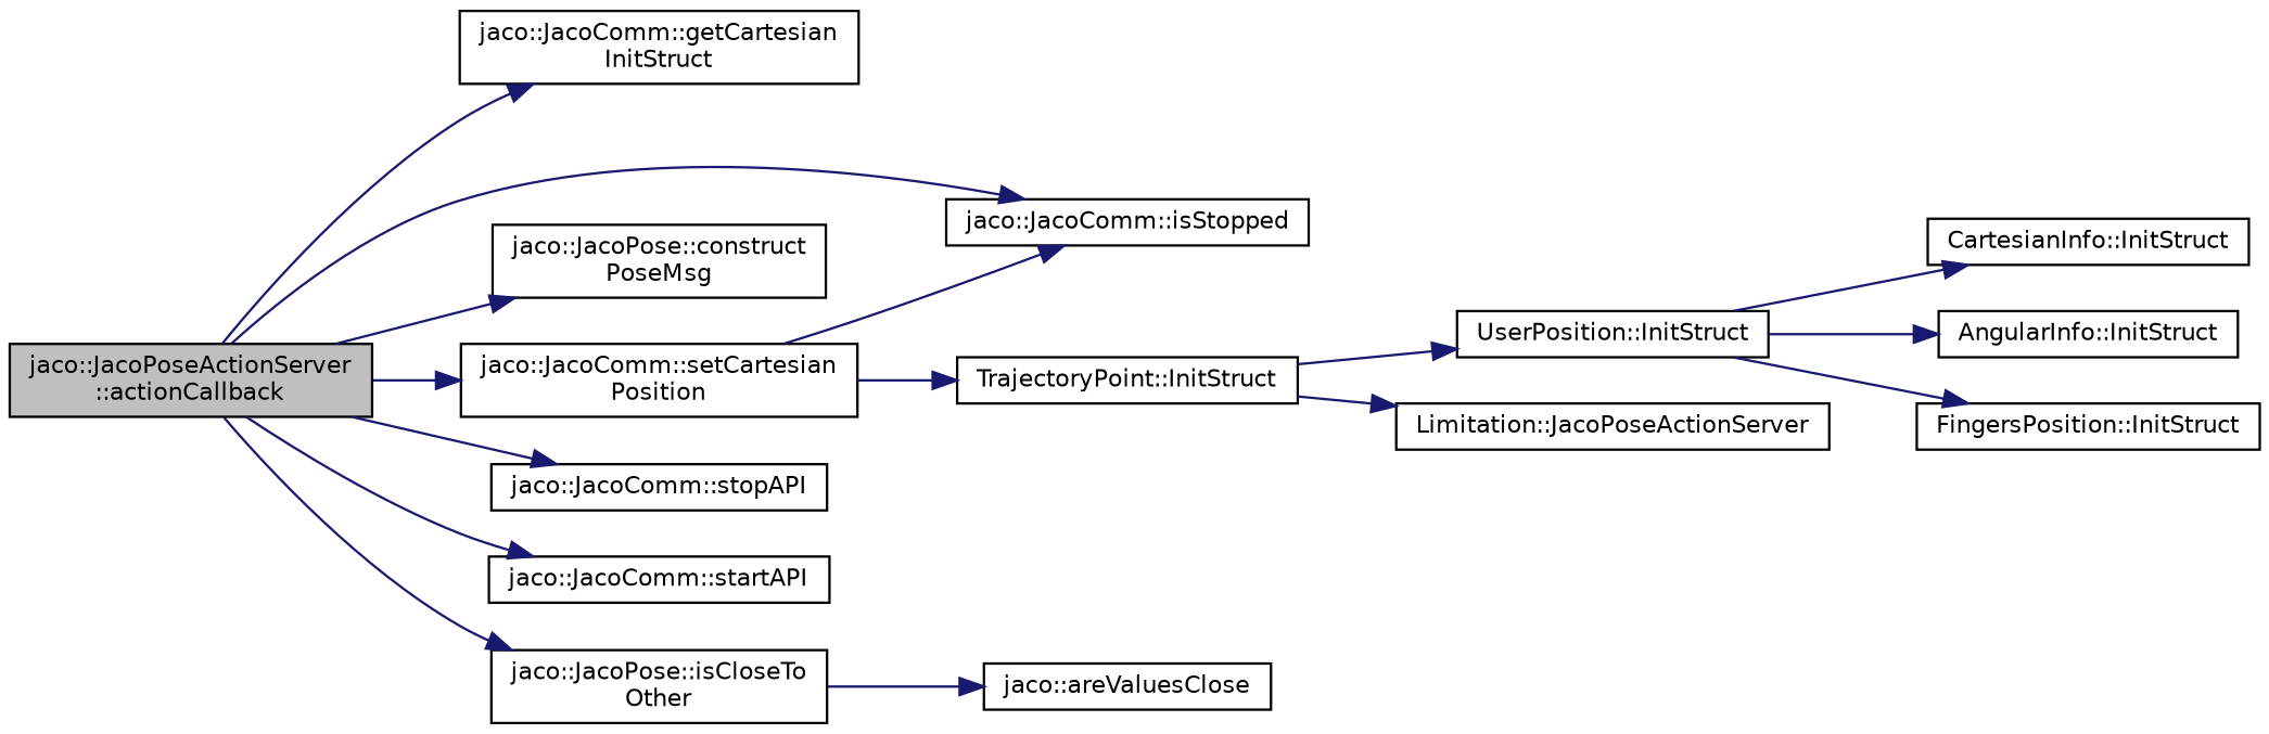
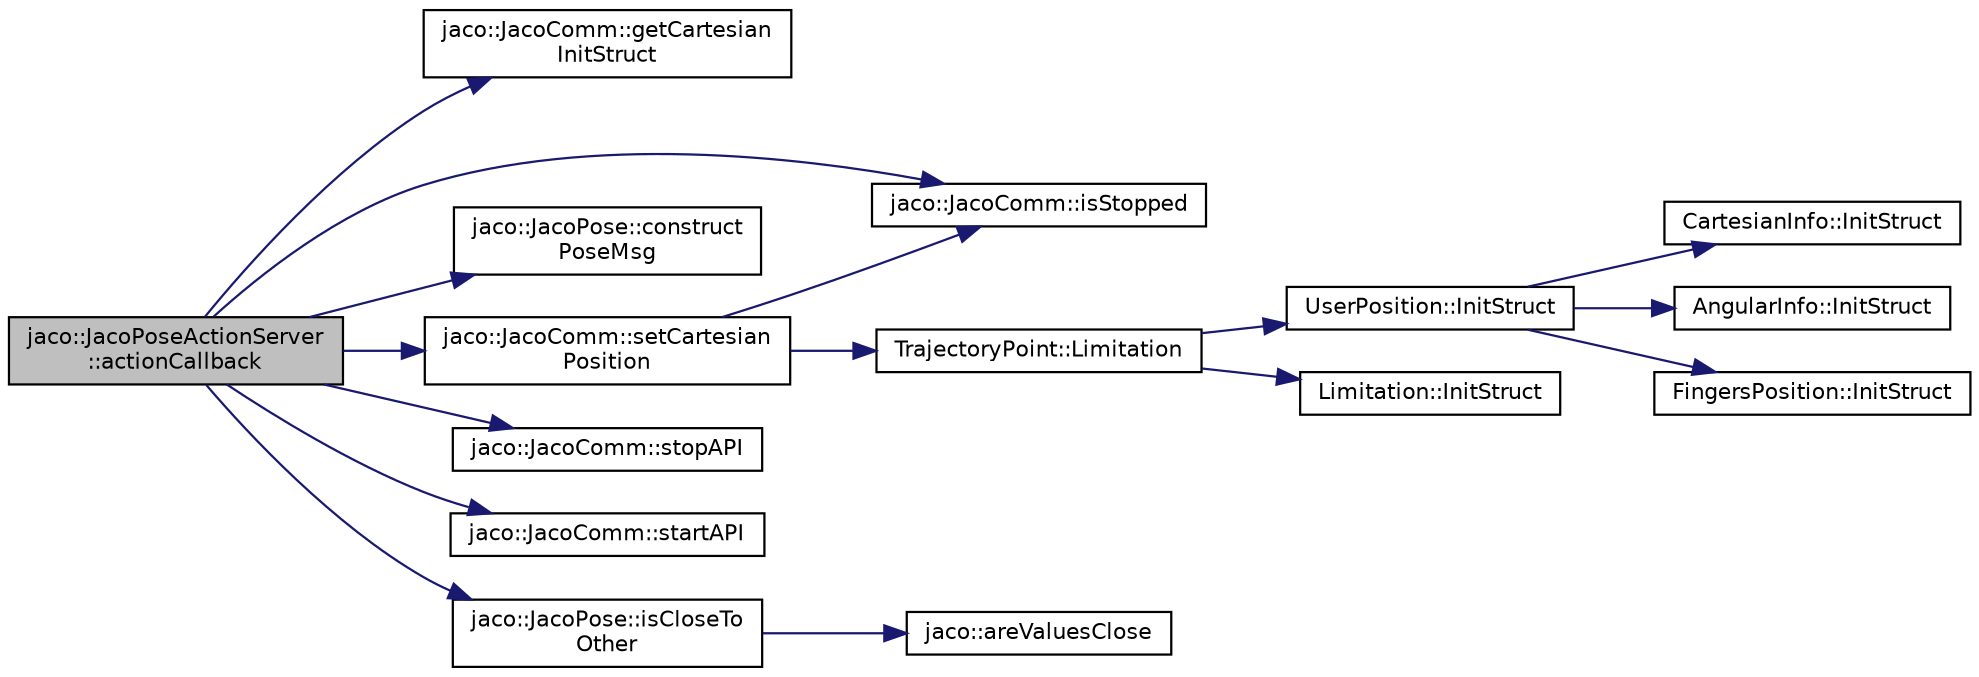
  digraph {
    rankdir=LR
    node [color=black fillcolor=white fontname=Helvetica fontsize=10 shape=record style=filled]
    edge [color=midnightblue fontname=Helvetica fontsize=10 labelfontname=Helvetica labelfontsize=10 style=solid]
    n1 [fillcolor=grey75 fontcolor=black height=0.2 label="jaco::JacoPoseActionServer\l::actionCallback" width=0.4]
    n2 [height=0.2 label="jaco::JacoComm::getCartesian\lInitStruct" width=0.4]
    n3 [height=0.2 label="jaco::JacoComm::isStopped" width=0.4]
    n4 [height=0.2 label="jaco::JacoPose::construct\lPoseMsg" width=0.4]
    n5 [height=0.2 label="jaco::JacoComm::setCartesian\lPosition" width=0.4]
    n6 [height=0.2 label="jaco::JacoComm::stopAPI" width=0.4]
    n7 [height=0.2 label="jaco::JacoComm::startAPI" width=0.4]
    n8 [height=0.2 label="jaco::JacoPose::isCloseTo\lOther" width=0.4]
-   n9 [height=0.2 label="TrajectoryPoint::InitStruct" width=0.4]
+   n9 [height=0.2 label="TrajectoryPoint::Limitation" width=0.4]
    n10 [height=0.2 label="jaco::areValuesClose" width=0.4]
    n11 [height=0.2 label="UserPosition::InitStruct" width=0.4]
-   n12 [height=0.2 label="Limitation::JacoPoseActionServer" width=0.4]
+   n12 [height=0.2 label="Limitation::InitStruct" width=0.4]
    n13 [height=0.2 label="CartesianInfo::InitStruct" width=0.4]
    n14 [height=0.2 label="AngularInfo::InitStruct" width=0.4]
    n15 [height=0.2 label="FingersPosition::InitStruct" width=0.4]
    n1 -> n2
    n1 -> n3
    n1 -> n4
    n1 -> n5
    n1 -> n6
    n1 -> n7
    n1 -> n8
    n5 -> n3
    n5 -> n9
    n8 -> n10
    n9 -> n11
    n9 -> n12
    n11 -> n13
    n11 -> n14
    n11 -> n15
  }
